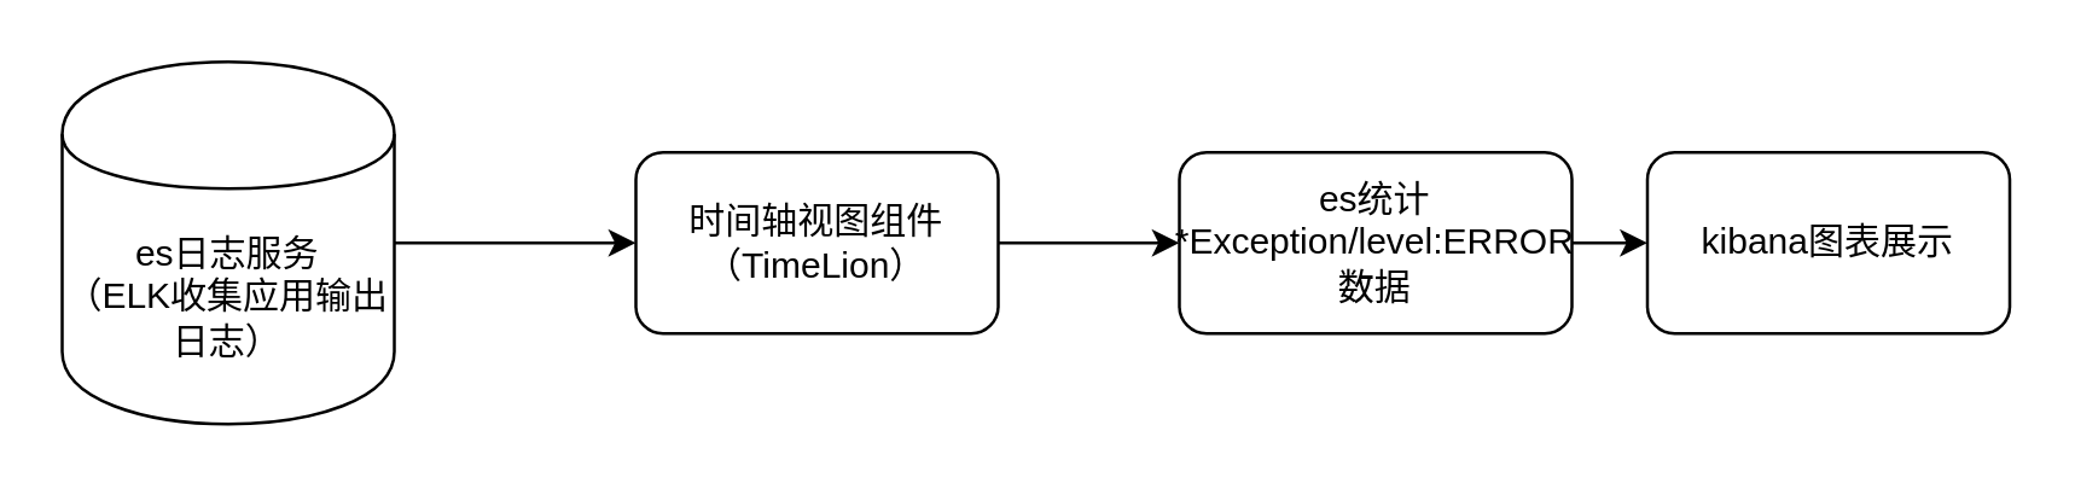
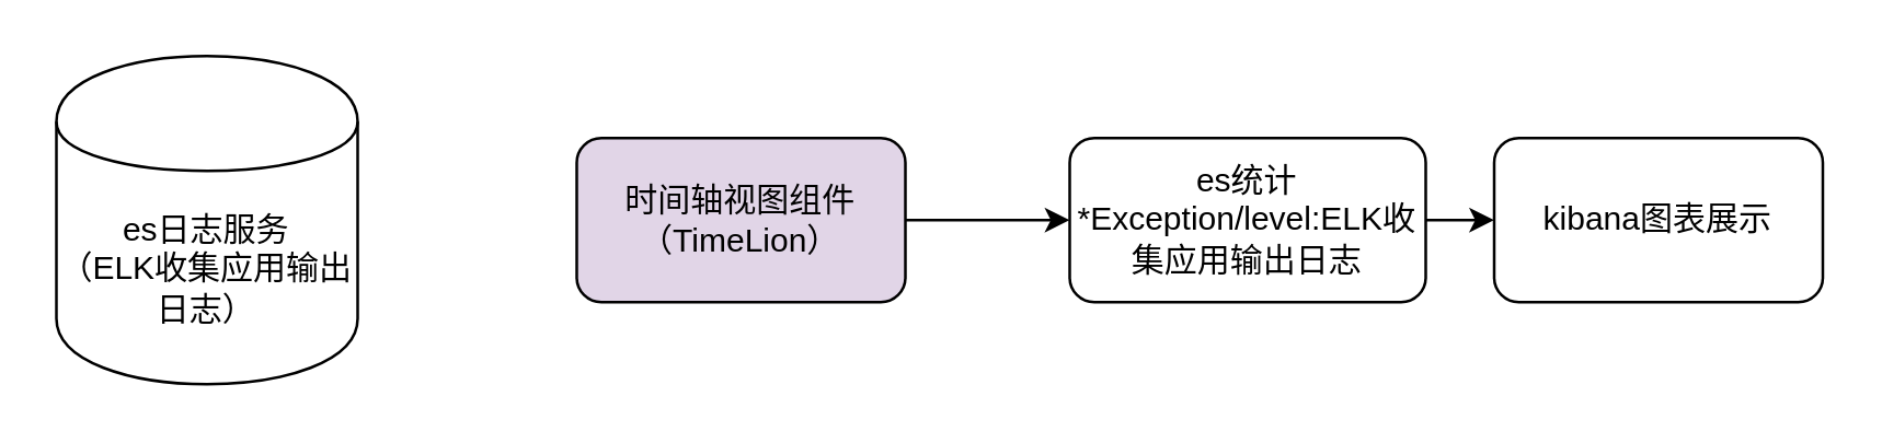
  <mxCell id="0" />
  <mxCell id="1" parent="0" />
  <mxCell id="2" style="edgeStyle=orthogonalEdgeStyle;rounded=0;orthogonalLoop=1;jettySize=auto;html=1;entryX=0;entryY=0.5;entryDx=0;entryDy=0;" edge="1" parent="1" source="3" target="7"><mxGeometry relative="1" as="geometry" /></mxCell>
- <mxCell id="3" value="时间轴视图组件（TimeLion）" style="rounded=1;whiteSpace=wrap;html=1;" vertex="1" parent="1"><mxGeometry x="210" y="50" width="120" height="60" as="geometry" /></mxCell>
- <mxCell id="4" style="edgeStyle=orthogonalEdgeStyle;rounded=0;orthogonalLoop=1;jettySize=auto;html=1;entryX=0;entryY=0.5;entryDx=0;entryDy=0;" edge="1" parent="1" source="5" target="3"><mxGeometry relative="1" as="geometry" /></mxCell>
+ <mxCell id="3" value="时间轴视图组件（TimeLion）" style="rounded=1;whiteSpace=wrap;html=1;fillColor=#e1d5e7;" vertex="1" parent="1"><mxGeometry x="210" y="50" width="120" height="60" as="geometry" /></mxCell>
  <mxCell id="5" value="&lt;span style=&quot;white-space: normal&quot;&gt;es日志服务&lt;br&gt;（ELK收集应用输出日志）&lt;br&gt;&lt;/span&gt;" style="shape=cylinder;whiteSpace=wrap;html=1;boundedLbl=1;backgroundOutline=1;" vertex="1" parent="1"><mxGeometry x="20" y="20" width="110" height="120" as="geometry" /></mxCell>
  <mxCell id="6" style="edgeStyle=orthogonalEdgeStyle;rounded=0;orthogonalLoop=1;jettySize=auto;html=1;" edge="1" parent="1" source="7" target="8"><mxGeometry relative="1" as="geometry" /></mxCell>
- <mxCell id="7" value="es统计*Exception/level:ERROR数据" style="rounded=1;whiteSpace=wrap;html=1;" vertex="1" parent="1"><mxGeometry x="390" y="50" width="130" height="60" as="geometry" /></mxCell>
+ <mxCell id="7" value="es统计*Exception/level:ELK收集应用输出日志" style="rounded=1;whiteSpace=wrap;html=1;" vertex="1" parent="1"><mxGeometry x="390" y="50" width="130" height="60" as="geometry" /></mxCell>
  <mxCell id="8" value="kibana图表展示" style="rounded=1;whiteSpace=wrap;html=1;" vertex="1" parent="1"><mxGeometry x="545" y="50" width="120" height="60" as="geometry" /></mxCell>
